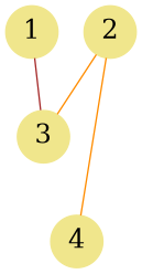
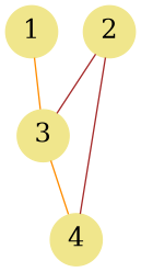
  graph {
    node [color=khaki fixedsize=true fontcolor=black fontsize=18 shape=circle style=filled]
    edge [color=brown]
    n1 [label=1]
    n2 [label=3]
    n3 [label=2]
    n4 [label=4]
-   n1 -- n2
-   n3 -- n2 [color=darkorange]
-   n3 -- n4 [color=darkorange]
+   n1 -- n2 [color=darkorange]
+   n2 -- n4 [color=darkorange]
+   n3 -- n2
+   n3 -- n4
  }
